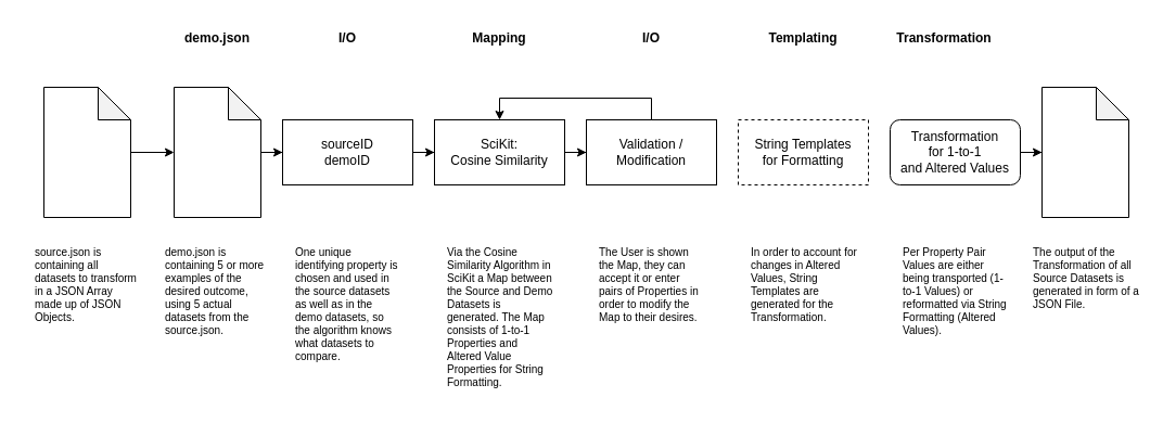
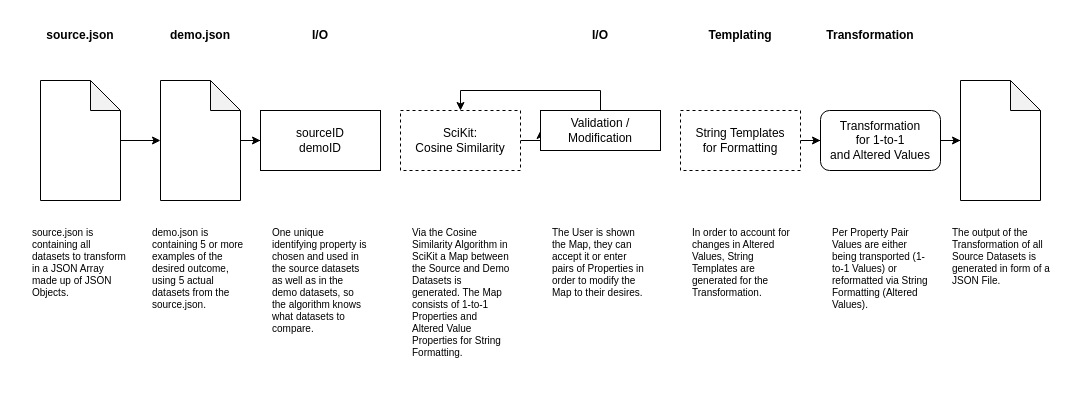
  <mxCell id="0" />
  <mxCell id="1" parent="0" />
  <mxCell id="2" value="" style="shape=note;whiteSpace=wrap;html=1;backgroundOutline=1;darkOpacity=0.05;" vertex="1" parent="1"><mxGeometry x="40" y="80" width="80" height="120" as="geometry" /></mxCell>
+ <mxCell id="3" value="source.json" style="text;html=1;align=center;verticalAlign=middle;whiteSpace=wrap;rounded=0;fontStyle=1" vertex="1" parent="1"><mxGeometry x="20" y="20" width="120" height="30" as="geometry" /></mxCell>
  <mxCell id="4" style="edgeStyle=orthogonalEdgeStyle;rounded=0;orthogonalLoop=1;jettySize=auto;html=1;entryX=0;entryY=0.5;entryDx=0;entryDy=0;" edge="1" parent="1" source="5" target="11"><mxGeometry relative="1" as="geometry" /></mxCell>
  <mxCell id="5" value="" style="shape=note;whiteSpace=wrap;html=1;backgroundOutline=1;darkOpacity=0.05;" vertex="1" parent="1"><mxGeometry x="160" y="80" width="80" height="120" as="geometry" /></mxCell>
  <mxCell id="6" value="demo.json" style="text;html=1;align=center;verticalAlign=middle;whiteSpace=wrap;rounded=0;fontStyle=1" vertex="1" parent="1"><mxGeometry x="140" y="20" width="120" height="30" as="geometry" /></mxCell>
  <mxCell id="7" value="source.json is containing all datasets to transform in a JSON Array made up of JSON Objects." style="text;html=1;align=left;verticalAlign=top;whiteSpace=wrap;rounded=0;fontSize=10;" vertex="1" parent="1"><mxGeometry x="30" y="220" width="100" height="160" as="geometry" /></mxCell>
  <mxCell id="8" value="demo.json is containing 5 or more examples of the desired outcome, using 5 actual datasets from the source.json." style="text;html=1;align=left;verticalAlign=top;whiteSpace=wrap;rounded=0;fontSize=10;" vertex="1" parent="1"><mxGeometry x="150" y="220" width="100" height="160" as="geometry" /></mxCell>
  <mxCell id="9" style="edgeStyle=orthogonalEdgeStyle;rounded=0;orthogonalLoop=1;jettySize=auto;html=1;entryX=0;entryY=0.5;entryDx=0;entryDy=0;entryPerimeter=0;" edge="1" parent="1" source="2" target="5"><mxGeometry relative="1" as="geometry" /></mxCell>
- <mxCell id="10" style="edgeStyle=orthogonalEdgeStyle;rounded=0;orthogonalLoop=1;jettySize=auto;html=1;entryX=0;entryY=0.5;entryDx=0;entryDy=0;" edge="1" parent="1" source="11" target="15"><mxGeometry relative="1" as="geometry" /></mxCell>
  <mxCell id="11" value="sourceID&lt;div&gt;demoID&lt;/div&gt;" style="rounded=0;whiteSpace=wrap;html=1;" vertex="1" parent="1"><mxGeometry x="260" y="110" width="120" height="60" as="geometry" /></mxCell>
  <mxCell id="12" value="One unique identifying property is chosen and used in the source datasets as well as in the demo datasets, so the algorithm knows what datasets to compare." style="text;html=1;align=left;verticalAlign=top;whiteSpace=wrap;rounded=0;fontSize=10;" vertex="1" parent="1"><mxGeometry x="270" y="220" width="100" height="160" as="geometry" /></mxCell>
  <mxCell id="13" value="I/O" style="text;html=1;align=center;verticalAlign=middle;whiteSpace=wrap;rounded=0;fontStyle=1" vertex="1" parent="1"><mxGeometry x="260" y="20" width="120" height="30" as="geometry" /></mxCell>
  <mxCell id="14" style="edgeStyle=orthogonalEdgeStyle;rounded=0;orthogonalLoop=1;jettySize=auto;html=1;entryX=0;entryY=0.5;entryDx=0;entryDy=0;" edge="1" parent="1" source="15" target="19"><mxGeometry relative="1" as="geometry" /></mxCell>
- <mxCell id="15" value="SciKit:&lt;br&gt;Cosine Similarity" style="rounded=0;whiteSpace=wrap;html=1;" vertex="1" parent="1"><mxGeometry x="400" y="110" width="120" height="60" as="geometry" /></mxCell>
- <mxCell id="16" value="Mapping" style="text;html=1;align=center;verticalAlign=middle;whiteSpace=wrap;rounded=0;fontStyle=1" vertex="1" parent="1"><mxGeometry x="400" y="20" width="120" height="30" as="geometry" /></mxCell>
+ <mxCell id="15" value="SciKit:&lt;br&gt;Cosine Similarity" style="rounded=0;whiteSpace=wrap;html=1;dashed=1;" vertex="1" parent="1"><mxGeometry x="400" y="110" width="120" height="60" as="geometry" /></mxCell>
  <mxCell id="17" value="Via the Cosine Similarity Algorithm in SciKit a Map between the Source and Demo Datasets is generated. The Map consists of 1-to-1 Properties and Altered Value Properties for String Formatting." style="text;html=1;align=left;verticalAlign=top;whiteSpace=wrap;rounded=0;fontSize=10;" vertex="1" parent="1"><mxGeometry x="410" y="220" width="100" height="160" as="geometry" /></mxCell>
  <mxCell id="18" style="edgeStyle=orthogonalEdgeStyle;rounded=0;orthogonalLoop=1;jettySize=auto;html=1;entryX=0.5;entryY=0;entryDx=0;entryDy=0;exitX=0.5;exitY=0;exitDx=0;exitDy=0;" edge="1" parent="1" source="19" target="15"><mxGeometry relative="1" as="geometry" /></mxCell>
- <mxCell id="19" value="Validation /&lt;br&gt;Modification" style="rounded=0;whiteSpace=wrap;html=1;" vertex="1" parent="1"><mxGeometry x="540" y="110" width="120" height="60" as="geometry" /></mxCell>
+ <mxCell id="19" value="Validation /&lt;br&gt;Modification" style="rounded=0;whiteSpace=wrap;html=1;" vertex="1" parent="1"><mxGeometry x="540" y="110" width="120" height="40" as="geometry" /></mxCell>
  <mxCell id="20" value="I/O" style="text;html=1;align=center;verticalAlign=middle;whiteSpace=wrap;rounded=0;fontStyle=1" vertex="1" parent="1"><mxGeometry x="540" y="20" width="120" height="30" as="geometry" /></mxCell>
  <mxCell id="21" value="The User is shown the Map, they can accept it or enter pairs of Properties in order to modify the Map to their desires." style="text;html=1;align=left;verticalAlign=top;whiteSpace=wrap;rounded=0;fontSize=10;" vertex="1" parent="1"><mxGeometry x="550" y="220" width="100" height="160" as="geometry" /></mxCell>
+ <mxCell id="22" style="edgeStyle=orthogonalEdgeStyle;rounded=0;orthogonalLoop=1;jettySize=auto;html=1;entryX=0;entryY=0.5;entryDx=0;entryDy=0;" edge="1" parent="1" source="23" target="26"><mxGeometry relative="1" as="geometry" /></mxCell>
  <mxCell id="23" value="String Templates&lt;div&gt;for Formatting&lt;/div&gt;" style="rounded=0;whiteSpace=wrap;html=1;dashed=1;" vertex="1" parent="1"><mxGeometry x="680" y="110" width="120" height="60" as="geometry" /></mxCell>
  <mxCell id="24" value="Templating" style="text;html=1;align=center;verticalAlign=middle;whiteSpace=wrap;rounded=0;fontStyle=1" vertex="1" parent="1"><mxGeometry x="680" y="20" width="120" height="30" as="geometry" /></mxCell>
  <mxCell id="25" value="In order to account for changes in Altered Values, String Templates are generated for the Transformation." style="text;html=1;align=left;verticalAlign=top;whiteSpace=wrap;rounded=0;fontSize=10;" vertex="1" parent="1"><mxGeometry x="690" y="220" width="100" height="160" as="geometry" /></mxCell>
  <mxCell id="26" value="Transformation &lt;br&gt;for 1-to-1 &lt;br&gt;and Altered Values" style="whiteSpace=wrap;html=1;rounded=1;" vertex="1" parent="1"><mxGeometry x="820" y="110" width="120" height="60" as="geometry" /></mxCell>
  <mxCell id="27" value="Transformation" style="text;html=1;align=center;verticalAlign=middle;whiteSpace=wrap;rounded=0;fontStyle=1" vertex="1" parent="1"><mxGeometry x="810" y="20" width="120" height="30" as="geometry" /></mxCell>
  <mxCell id="28" value="" style="shape=note;whiteSpace=wrap;html=1;backgroundOutline=1;darkOpacity=0.05;" vertex="1" parent="1"><mxGeometry x="960" y="80" width="80" height="120" as="geometry" /></mxCell>
  <mxCell id="29" value="The output of the Transformation of all Source Datasets is generated in form of a JSON File." style="text;html=1;align=left;verticalAlign=top;whiteSpace=wrap;rounded=0;fontSize=10;" vertex="1" parent="1"><mxGeometry x="950" y="220" width="100" height="160" as="geometry" /></mxCell>
  <mxCell id="30" value="Per Property Pair Values are either being transported (1-to-1 Values) or reformatted via String Formatting (Altered Values)." style="text;html=1;align=left;verticalAlign=top;whiteSpace=wrap;rounded=0;fontSize=10;" vertex="1" parent="1"><mxGeometry x="830" y="220" width="100" height="160" as="geometry" /></mxCell>
  <mxCell id="31" style="edgeStyle=orthogonalEdgeStyle;rounded=0;orthogonalLoop=1;jettySize=auto;html=1;entryX=0;entryY=0.5;entryDx=0;entryDy=0;entryPerimeter=0;" edge="1" parent="1" source="26" target="28"><mxGeometry relative="1" as="geometry" /></mxCell>
